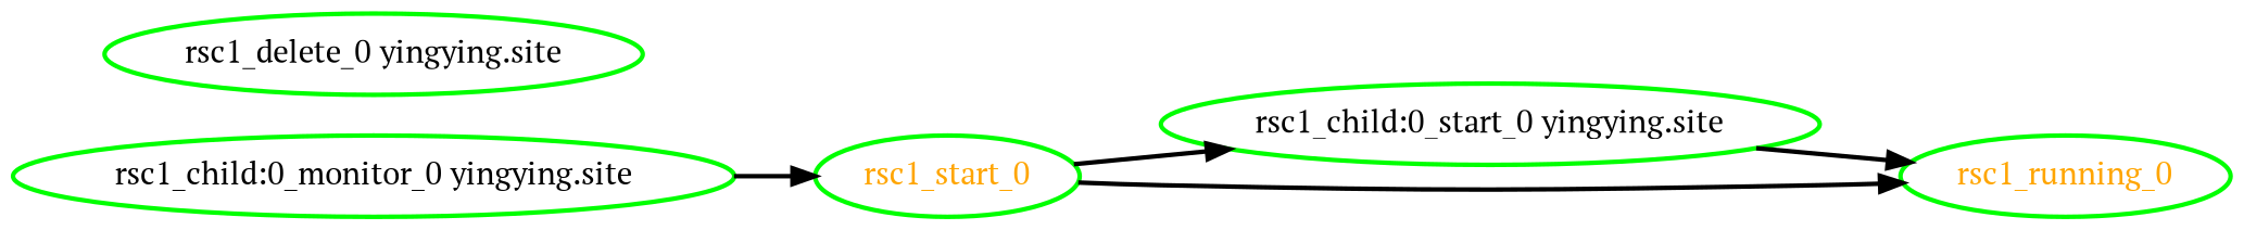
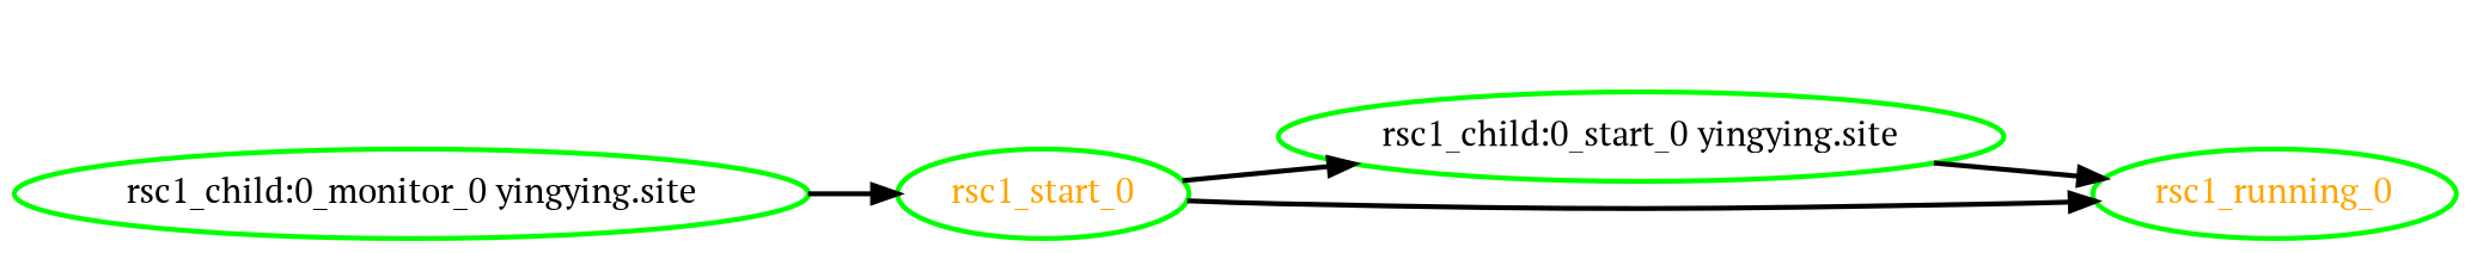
  digraph {
    rankdir=LR
    fontname="PT Serif"
    node [color=green fontcolor=black style=bold fontname="PT Serif"]
    edge [style=bold fontname="PT Serif"]
    "rsc1_child:0_monitor_0 yingying.site"
    rsc1_start_0 [fontcolor=orange]
    "rsc1_child:0_start_0 yingying.site"
    rsc1_running_0 [fontcolor=orange]
-   "rsc1_delete_0 yingying.site"
    "rsc1_child:0_monitor_0 yingying.site" -> rsc1_start_0
    rsc1_start_0 -> "rsc1_child:0_start_0 yingying.site"
    rsc1_start_0 -> rsc1_running_0
    "rsc1_child:0_start_0 yingying.site" -> rsc1_running_0
  }
